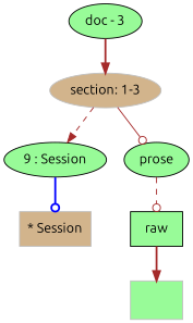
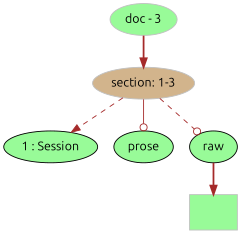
  digraph {
    fontname=Ubuntu
    node [fillcolor=palegreen fontname=Ubuntu style=filled]
    edge [arrowhead=normal color=brown fontname=Ubuntu style=bold]
    n1 [color=Gray fillcolor=tan label="section: 1-3"]
-   n2 [label="9 : Session"]
+   n2 [label="1 : Session"]
    n3 [label=prose]
-   n4 [label=raw shape=box]
-   n5 [color=Gray fillcolor=tan label="* Session" shape=rectangle]
+   n4 [label=raw]
    n6 [color=Gray label="\n\n" shape=rectangle]
-   n7 [label="doc - 3"]
+   n7 [label="doc - 3" color=Gray]
    subgraph sub_1 {
      rank=same
      n1
    }
    subgraph sub_2 {
      rank=same
      n2
      n3
    }
    subgraph sub_3 {
      rank=same
      n4
    }
    n1 -> n2 [style=dashed]
    n1 -> n3 [arrowhead=odot style=solid]
-   n2 -> n5 [arrowhead=odot color=blue]
-   n3 -> n4 [arrowhead=odot style=dashed]
+   n1 -> n4 [arrowhead=odot style=dashed]
    n4 -> n6
    n7 -> n1
  }
